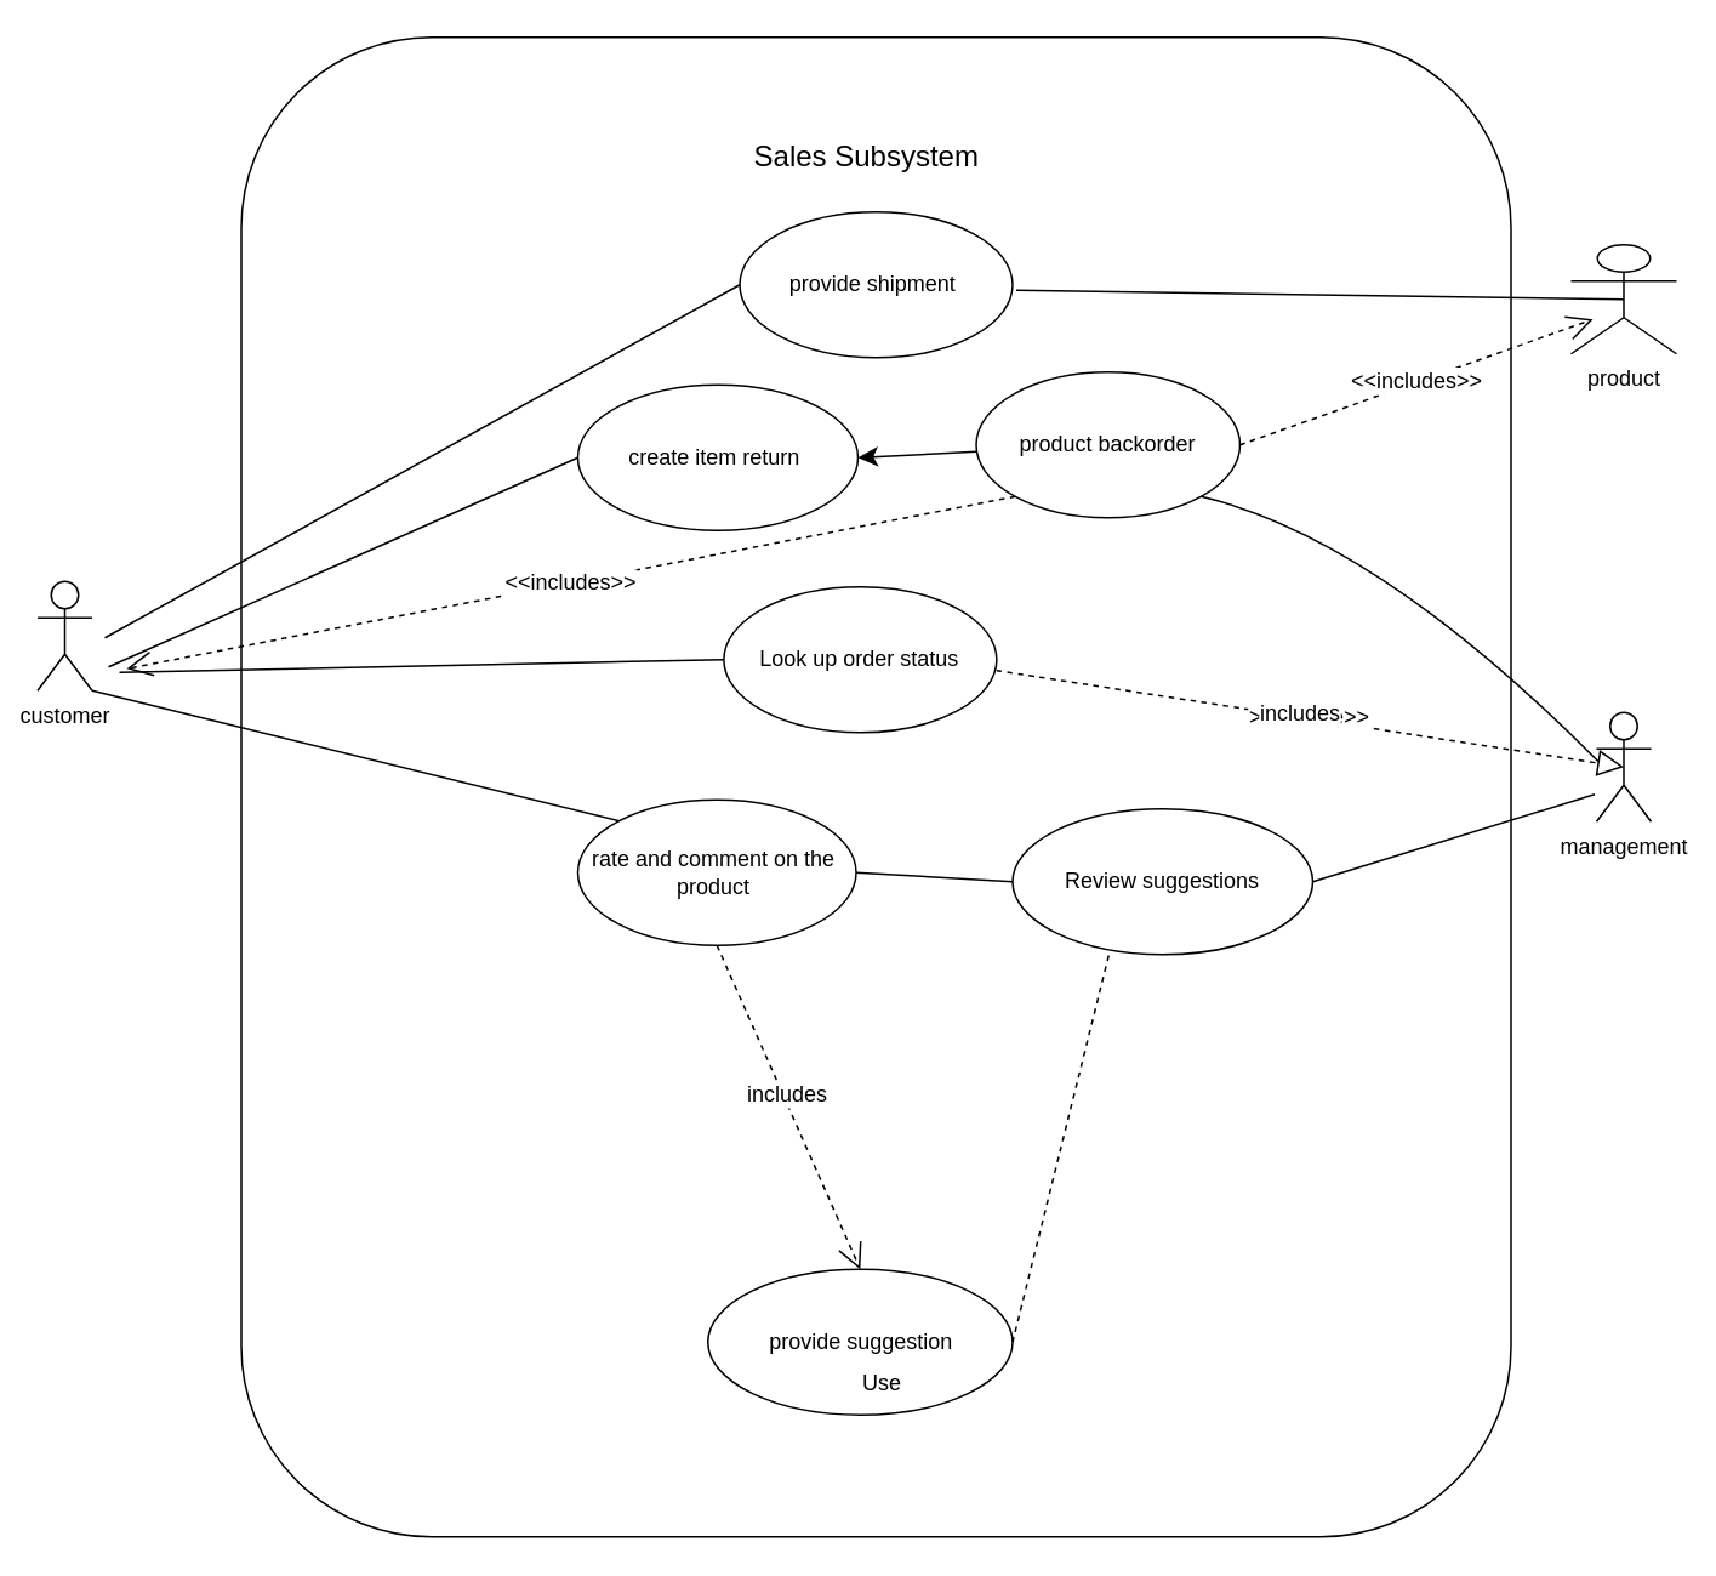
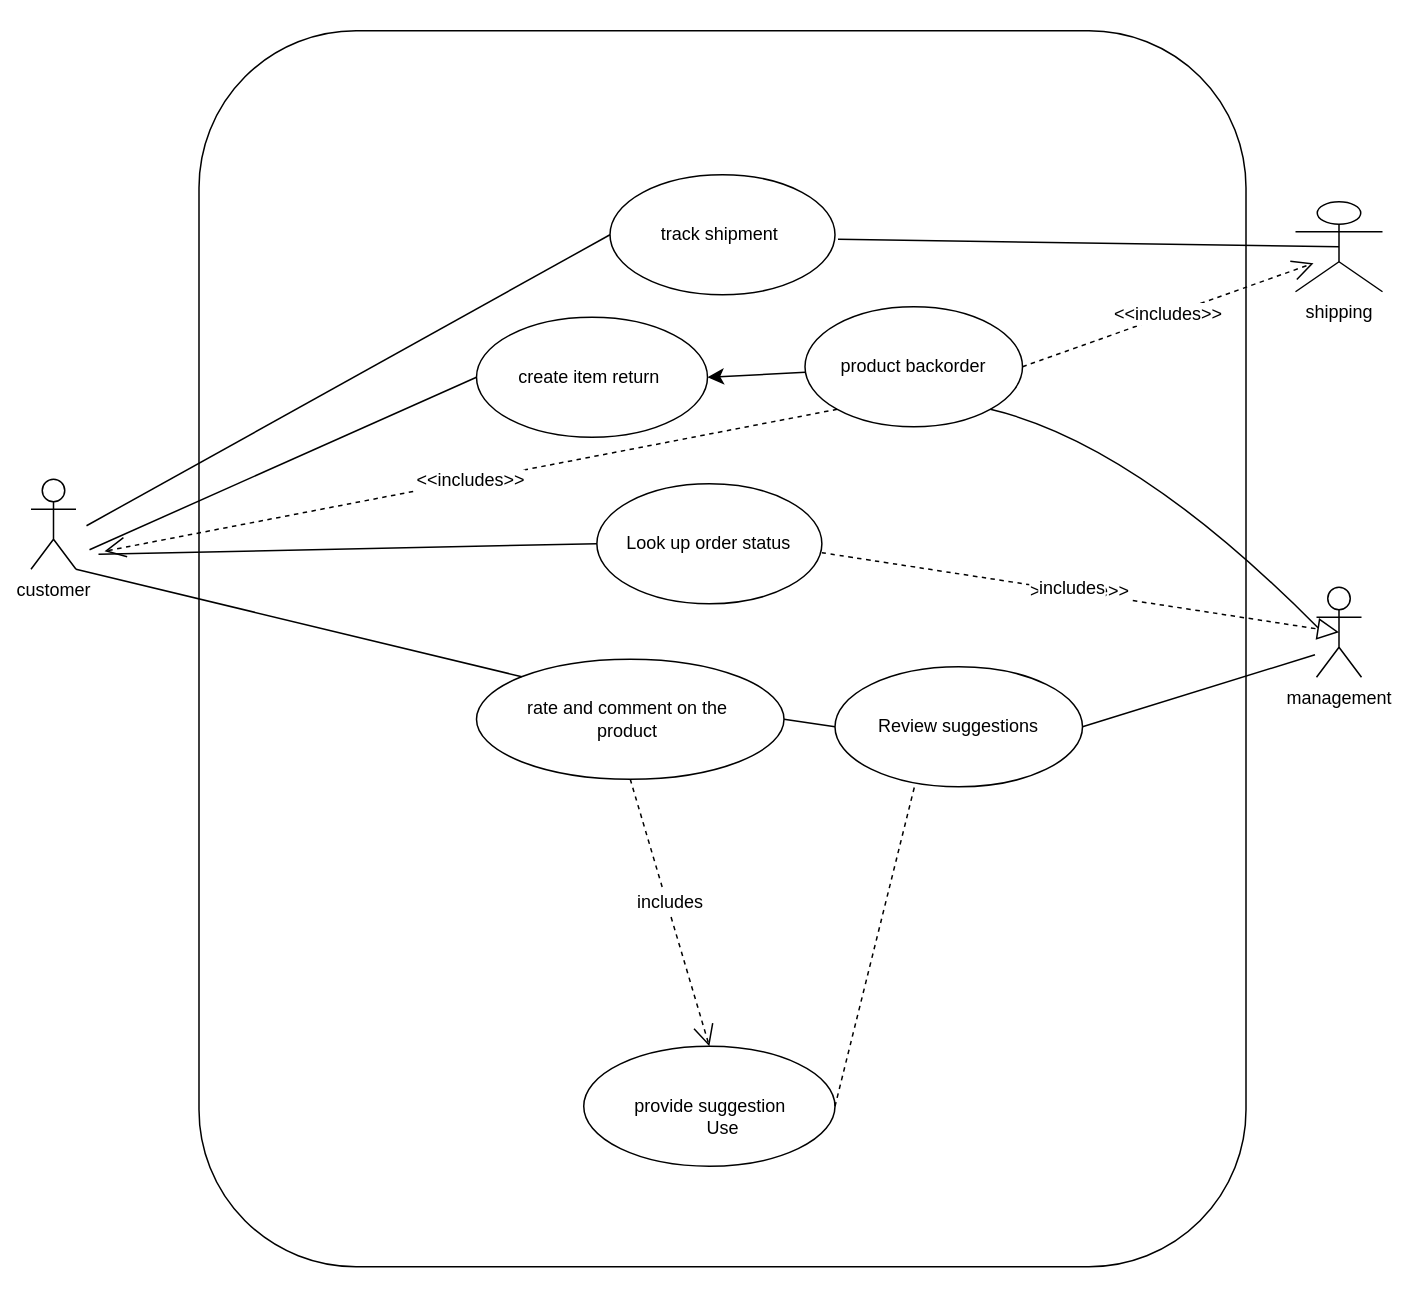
  <mxCell id="0" />
  <mxCell id="1" parent="0" />
  <mxCell id="2" value="" style="rounded=1;whiteSpace=wrap;html=1;" vertex="1" parent="1"><mxGeometry x="132" y="20" width="698" height="824" as="geometry" /></mxCell>
  <mxCell id="3" value="customer" style="shape=umlActor;verticalLabelPosition=bottom;verticalAlign=top;html=1;outlineConnect=0;" parent="1" vertex="1"><mxGeometry x="20" y="319" width="30" height="60" as="geometry" /></mxCell>
  <mxCell id="4" value="management" style="shape=umlActor;verticalLabelPosition=bottom;verticalAlign=top;html=1;outlineConnect=0;" parent="1" vertex="1"><mxGeometry x="877" y="391" width="30" height="60" as="geometry" /></mxCell>
- <mxCell id="5" value="product" style="shape=umlActor;verticalLabelPosition=bottom;verticalAlign=top;html=1;outlineConnect=0;" parent="1" vertex="1"><mxGeometry x="863" y="134" width="58" height="60" as="geometry" /></mxCell>
- <mxCell id="6" value="provide shipment&amp;nbsp;" style="ellipse;whiteSpace=wrap;html=1;" parent="1" vertex="1"><mxGeometry x="406" y="116" width="150" height="80" as="geometry" /></mxCell>
+ <mxCell id="5" value="shipping" style="shape=umlActor;verticalLabelPosition=bottom;verticalAlign=top;html=1;outlineConnect=0;" parent="1" vertex="1"><mxGeometry x="863" y="134" width="58" height="60" as="geometry" /></mxCell>
+ <mxCell id="6" value="track shipment&amp;nbsp;" style="ellipse;whiteSpace=wrap;html=1;" parent="1" vertex="1"><mxGeometry x="406" y="116" width="150" height="80" as="geometry" /></mxCell>
  <mxCell id="7" value="Look up order status" style="ellipse;whiteSpace=wrap;html=1;" parent="1" vertex="1"><mxGeometry x="397.25" y="322" width="150" height="80" as="geometry" /></mxCell>
  <mxCell id="8" value="create item return&amp;nbsp;" style="ellipse;whiteSpace=wrap;html=1;" parent="1" vertex="1"><mxGeometry x="317" y="211" width="154" height="80" as="geometry" /></mxCell>
  <mxCell id="9" style="edgeStyle=none;curved=1;rounded=0;orthogonalLoop=1;jettySize=auto;html=1;entryX=1;entryY=0.5;entryDx=0;entryDy=0;fontSize=12;startSize=8;endSize=8;" edge="1" parent="1" source="10" target="8"><mxGeometry relative="1" as="geometry" /></mxCell>
  <mxCell id="10" value="product backorder" style="ellipse;whiteSpace=wrap;html=1;" parent="1" vertex="1"><mxGeometry x="536" y="204" width="145" height="80" as="geometry" /></mxCell>
- <mxCell id="11" value="rate and comment on the&amp;nbsp;&lt;div&gt;product&amp;nbsp;&lt;/div&gt;" style="ellipse;whiteSpace=wrap;html=1;" parent="1" vertex="1"><mxGeometry x="317" y="439" width="153" height="80" as="geometry" /></mxCell>
+ <mxCell id="11" value="rate and comment on the&amp;nbsp;&lt;div&gt;product&amp;nbsp;&lt;/div&gt;" style="ellipse;whiteSpace=wrap;html=1;" parent="1" vertex="1"><mxGeometry x="317" y="439" width="205" height="80" as="geometry" /></mxCell>
  <mxCell id="12" value="provide suggestion" style="ellipse;whiteSpace=wrap;html=1;" parent="1" vertex="1"><mxGeometry x="388.5" y="697" width="167.5" height="80" as="geometry" /></mxCell>
  <mxCell id="13" value="Review suggestions" style="ellipse;whiteSpace=wrap;html=1;" parent="1" vertex="1"><mxGeometry x="556" y="444" width="165" height="80" as="geometry" /></mxCell>
  <mxCell id="14" value="" style="endArrow=none;html=1;rounded=0;fontSize=12;startSize=8;endSize=8;curved=1;entryX=0;entryY=0.5;entryDx=0;entryDy=0;" edge="1" parent="1" target="6"><mxGeometry width="50" height="50" relative="1" as="geometry"><mxPoint x="57" y="350" as="sourcePoint" /><mxPoint x="438" y="624" as="targetPoint" /></mxGeometry></mxCell>
  <mxCell id="15" value="&amp;gt;&amp;gt;include&amp;gt;&amp;gt;" style="endArrow=block;dashed=1;endFill=0;endSize=12;html=1;rounded=0;fontSize=12;curved=1;exitX=1;exitY=0.7;exitDx=0;exitDy=0;exitPerimeter=0;entryX=0.5;entryY=0.5;entryDx=0;entryDy=0;entryPerimeter=0;" edge="1" parent="1" target="4"><mxGeometry width="160" relative="1" as="geometry"><mxPoint x="547.25" y="368" as="sourcePoint" /><mxPoint x="841.3" y="428.96" as="targetPoint" /></mxGeometry></mxCell>
  <mxCell id="16" value="includes" style="edgeLabel;html=1;align=center;verticalAlign=middle;resizable=0;points=[];fontSize=12;" vertex="1" connectable="0" parent="15"><mxGeometry x="-0.027" y="1" relative="1" as="geometry"><mxPoint x="-2" y="-1" as="offset" /></mxGeometry></mxCell>
  <mxCell id="17" value="" style="endArrow=none;html=1;rounded=0;fontSize=12;startSize=8;endSize=8;curved=1;entryX=0;entryY=0.5;entryDx=0;entryDy=0;" edge="1" parent="1" target="7"><mxGeometry width="50" height="50" relative="1" as="geometry"><mxPoint x="65" y="369" as="sourcePoint" /><mxPoint x="344" y="413" as="targetPoint" /></mxGeometry></mxCell>
  <mxCell id="18" value="" style="endArrow=none;html=1;rounded=0;fontSize=12;startSize=8;endSize=8;curved=1;entryX=0.5;entryY=0.5;entryDx=0;entryDy=0;entryPerimeter=0;" edge="1" parent="1" target="5"><mxGeometry width="50" height="50" relative="1" as="geometry"><mxPoint x="558" y="159" as="sourcePoint" /><mxPoint x="447" y="304" as="targetPoint" /></mxGeometry></mxCell>
  <mxCell id="19" value="" style="endArrow=none;html=1;rounded=0;fontSize=12;startSize=8;endSize=8;curved=1;exitX=1;exitY=1;exitDx=0;exitDy=0;" edge="1" parent="1" source="10"><mxGeometry width="50" height="50" relative="1" as="geometry"><mxPoint x="679" y="287" as="sourcePoint" /><mxPoint x="878" y="418" as="targetPoint" /><Array as="points"><mxPoint x="756" y="295" /></Array></mxGeometry></mxCell>
  <mxCell id="20" value="" style="endArrow=none;html=1;rounded=0;fontSize=12;startSize=8;endSize=8;curved=1;exitX=1;exitY=1;exitDx=0;exitDy=0;exitPerimeter=0;entryX=0;entryY=0;entryDx=0;entryDy=0;" edge="1" parent="1" source="3" target="11"><mxGeometry width="50" height="50" relative="1" as="geometry"><mxPoint x="410" y="756" as="sourcePoint" /><mxPoint x="460" y="706" as="targetPoint" /></mxGeometry></mxCell>
  <mxCell id="21" value="Use" style="endArrow=open;endSize=12;dashed=1;html=1;rounded=0;fontSize=12;curved=1;exitX=0.5;exitY=1;exitDx=0;exitDy=0;entryX=0.5;entryY=0;entryDx=0;entryDy=0;" edge="1" parent="1" source="11" target="12"><mxGeometry x="1" y="-60" width="160" relative="1" as="geometry"><mxPoint x="355" y="815" as="sourcePoint" /><mxPoint x="515" y="815" as="targetPoint" /><mxPoint x="66" y="38" as="offset" /></mxGeometry></mxCell>
  <mxCell id="22" value="includes" style="edgeLabel;html=1;align=center;verticalAlign=middle;resizable=0;points=[];fontSize=12;" vertex="1" connectable="0" parent="21"><mxGeometry x="-0.064" y="2" relative="1" as="geometry"><mxPoint x="-1" y="-1" as="offset" /></mxGeometry></mxCell>
  <mxCell id="23" value="" style="endArrow=none;html=1;rounded=0;fontSize=12;startSize=8;endSize=8;curved=1;exitX=1;exitY=0.5;exitDx=0;exitDy=0;entryX=0.321;entryY=1;entryDx=0;entryDy=0;entryPerimeter=0;dashed=1;" edge="1" parent="1" source="12" target="13"><mxGeometry width="50" height="50" relative="1" as="geometry"><mxPoint x="643" y="817" as="sourcePoint" /><mxPoint x="693" y="767" as="targetPoint" /></mxGeometry></mxCell>
  <mxCell id="24" value="" style="endArrow=none;html=1;rounded=0;fontSize=12;startSize=8;endSize=8;curved=1;exitX=1;exitY=0.5;exitDx=0;exitDy=0;entryX=0;entryY=0.5;entryDx=0;entryDy=0;" edge="1" parent="1" source="11" target="13"><mxGeometry width="50" height="50" relative="1" as="geometry"><mxPoint x="643" y="817" as="sourcePoint" /><mxPoint x="693" y="767" as="targetPoint" /></mxGeometry></mxCell>
  <mxCell id="25" value="" style="endArrow=none;html=1;rounded=0;fontSize=12;startSize=8;endSize=8;curved=1;exitX=1;exitY=0.5;exitDx=0;exitDy=0;" edge="1" parent="1" source="13"><mxGeometry width="50" height="50" relative="1" as="geometry"><mxPoint x="643" y="609" as="sourcePoint" /><mxPoint x="876" y="436" as="targetPoint" /></mxGeometry></mxCell>
  <mxCell id="26" value="&amp;lt;&amp;lt;includes&amp;gt;&amp;gt;" style="endArrow=open;endSize=12;dashed=1;html=1;rounded=0;fontSize=12;curved=1;exitX=1;exitY=0.5;exitDx=0;exitDy=0;" edge="1" parent="1" source="10"><mxGeometry width="160" relative="1" as="geometry"><mxPoint x="434" y="552" as="sourcePoint" /><mxPoint x="875" y="175" as="targetPoint" /></mxGeometry></mxCell>
- <mxCell id="27" value="Sales Subsystem" style="text;html=1;align=center;verticalAlign=middle;whiteSpace=wrap;rounded=0;fontSize=16;" vertex="1" parent="1"><mxGeometry x="385" y="70" width="182" height="30" as="geometry" /></mxCell>
  <mxCell id="28" value="" style="endArrow=none;html=1;rounded=0;fontSize=12;startSize=8;endSize=8;curved=1;entryX=0;entryY=0.5;entryDx=0;entryDy=0;" edge="1" parent="1" target="8"><mxGeometry width="50" height="50" relative="1" as="geometry"><mxPoint x="59" y="366" as="sourcePoint" /><mxPoint x="489" y="422" as="targetPoint" /></mxGeometry></mxCell>
  <mxCell id="29" value="&amp;lt;&amp;lt;includes&amp;gt;&amp;gt;" style="endArrow=open;endSize=12;dashed=1;html=1;rounded=0;fontSize=12;curved=1;exitX=0;exitY=1;exitDx=0;exitDy=0;" edge="1" parent="1" source="10"><mxGeometry width="160" relative="1" as="geometry"><mxPoint x="384" y="447" as="sourcePoint" /><mxPoint x="69" y="367" as="targetPoint" /></mxGeometry></mxCell>
